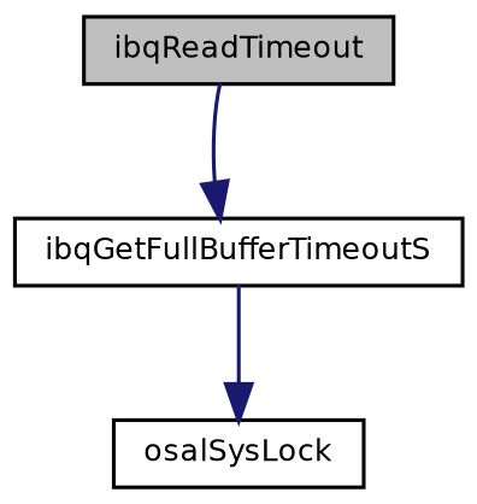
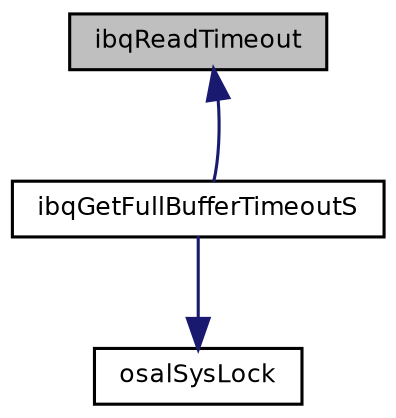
  digraph {
    rankdir=TB
    node [color=black fontname=Helvetica fontsize=8 shape=record]
    edge [color=midnightblue fontname=Helvetica fontsize=8 labelfontname=Helvetica labelfontsize=8 style=solid]
    n1 [fillcolor=grey75 fontcolor=black height=0.2 label=ibqReadTimeout style=filled width=0.4]
    n2 [height=0.2 label=ibqGetFullBufferTimeoutS width=0.4]
    n3 [height=0.2 label=osalSysLock width=0.4]
-   n1 -> n2
+   n2 -> n1
    n2 -> n3
  }
